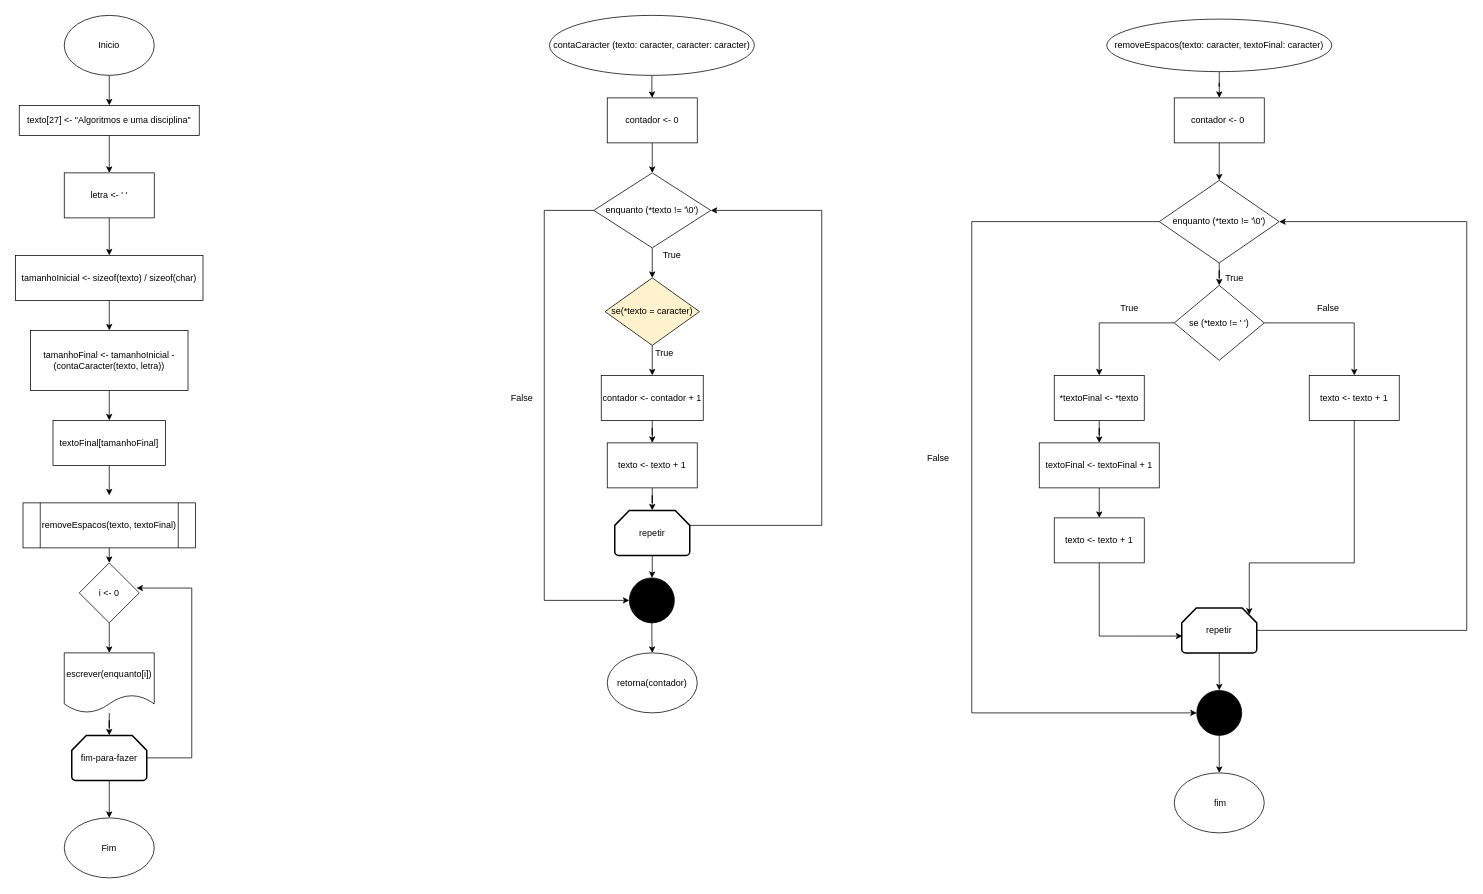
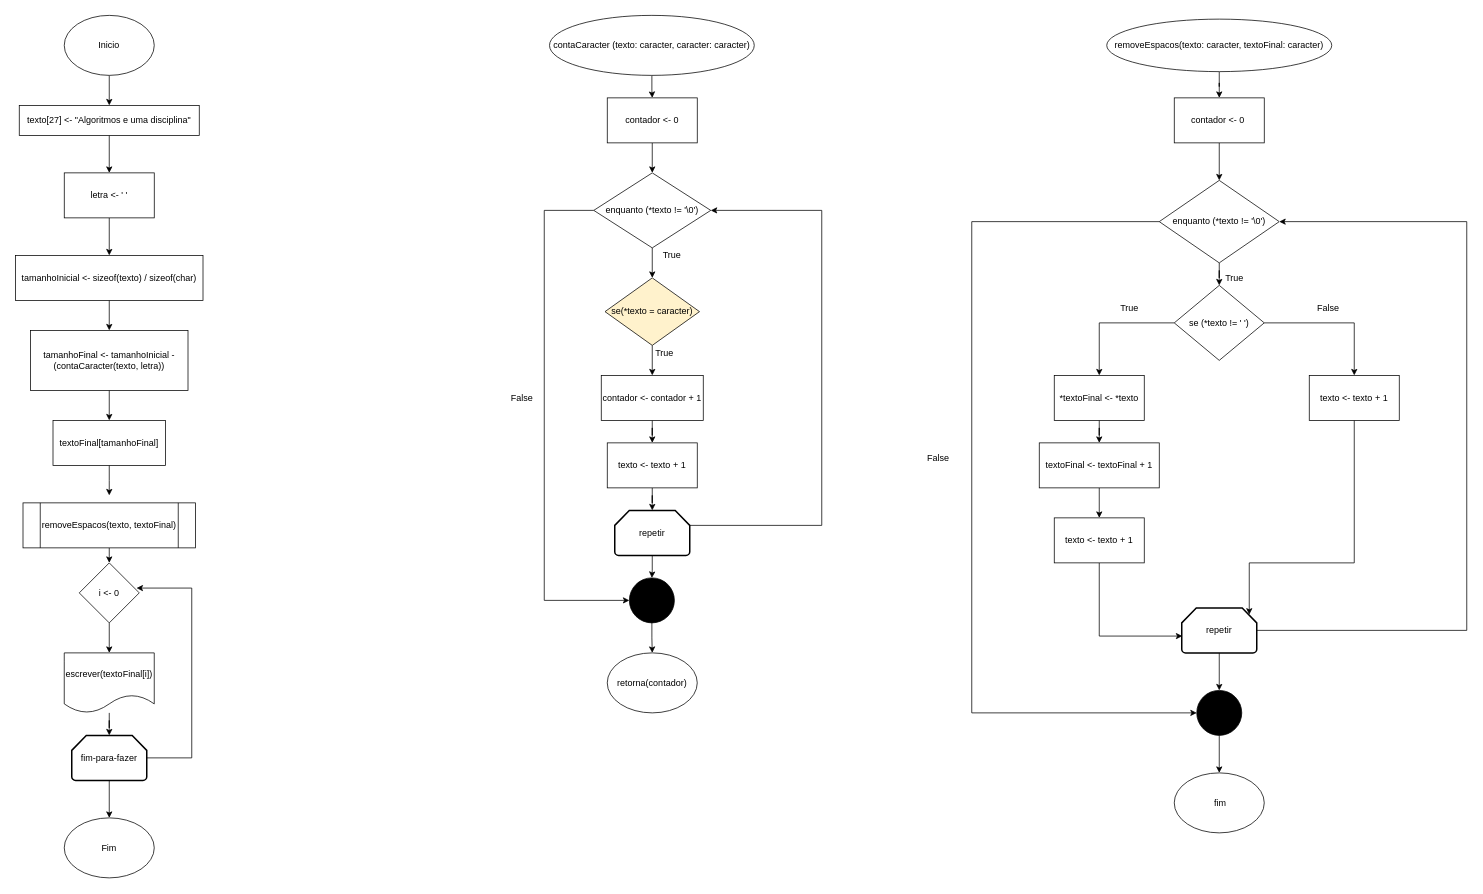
  <mxCell id="0" />
  <mxCell id="1" parent="0" />
  <mxCell id="2" style="edgeStyle=orthogonalEdgeStyle;rounded=0;orthogonalLoop=1;jettySize=auto;html=1;entryX=0.5;entryY=0;entryDx=0;entryDy=0;" edge="1" parent="1" source="3" target="5"><mxGeometry relative="1" as="geometry" /></mxCell>
  <mxCell id="3" value="Inicio" style="ellipse;whiteSpace=wrap;html=1;" vertex="1" parent="1"><mxGeometry x="85" y="20" width="120" height="80" as="geometry" /></mxCell>
  <mxCell id="4" style="edgeStyle=orthogonalEdgeStyle;rounded=0;orthogonalLoop=1;jettySize=auto;html=1;entryX=0.5;entryY=0;entryDx=0;entryDy=0;" edge="1" parent="1" source="5" target="7"><mxGeometry relative="1" as="geometry" /></mxCell>
  <mxCell id="5" value="texto[27] &amp;lt;- &quot;Algoritmos e uma disciplina&quot;" style="rounded=0;whiteSpace=wrap;html=1;" vertex="1" parent="1"><mxGeometry x="25" y="140" width="240" height="40" as="geometry" /></mxCell>
  <mxCell id="6" style="edgeStyle=orthogonalEdgeStyle;rounded=0;orthogonalLoop=1;jettySize=auto;html=1;entryX=0.5;entryY=0;entryDx=0;entryDy=0;" edge="1" parent="1" source="7" target="9"><mxGeometry relative="1" as="geometry" /></mxCell>
  <mxCell id="7" value="letra &amp;lt;- ' '" style="rounded=0;whiteSpace=wrap;html=1;" vertex="1" parent="1"><mxGeometry x="85" y="230" width="120" height="60" as="geometry" /></mxCell>
  <mxCell id="8" style="edgeStyle=orthogonalEdgeStyle;rounded=0;orthogonalLoop=1;jettySize=auto;html=1;entryX=0.5;entryY=0;entryDx=0;entryDy=0;" edge="1" parent="1" source="9" target="11"><mxGeometry relative="1" as="geometry" /></mxCell>
  <mxCell id="9" value="tamanhoInicial &amp;lt;- sizeof(texto) / sizeof(char)" style="rounded=0;whiteSpace=wrap;html=1;" vertex="1" parent="1"><mxGeometry x="20" y="340" width="250" height="60" as="geometry" /></mxCell>
  <mxCell id="10" style="edgeStyle=orthogonalEdgeStyle;rounded=0;orthogonalLoop=1;jettySize=auto;html=1;entryX=0.5;entryY=0;entryDx=0;entryDy=0;" edge="1" parent="1" source="11" target="13"><mxGeometry relative="1" as="geometry" /></mxCell>
  <mxCell id="11" value="tamanhoFinal &amp;lt;- tamanhoInicial - (contaCaracter(texto, letra))" style="rounded=0;whiteSpace=wrap;html=1;" vertex="1" parent="1"><mxGeometry x="40" y="440" width="210" height="80" as="geometry" /></mxCell>
  <mxCell id="12" style="edgeStyle=orthogonalEdgeStyle;rounded=0;orthogonalLoop=1;jettySize=auto;html=1;entryX=0.5;entryY=0;entryDx=0;entryDy=0;" edge="1" parent="1" source="13"><mxGeometry relative="1" as="geometry"><mxPoint x="145" y="660" as="targetPoint" /></mxGeometry></mxCell>
  <mxCell id="13" value="textoFinal[tamanhoFinal]" style="rounded=0;whiteSpace=wrap;html=1;" vertex="1" parent="1"><mxGeometry x="70" y="560" width="150" height="60" as="geometry" /></mxCell>
  <mxCell id="14" style="edgeStyle=orthogonalEdgeStyle;rounded=0;orthogonalLoop=1;jettySize=auto;html=1;entryX=0.5;entryY=0;entryDx=0;entryDy=0;" edge="1" parent="1" target="16"><mxGeometry relative="1" as="geometry"><mxPoint x="145" y="730" as="sourcePoint" /></mxGeometry></mxCell>
  <mxCell id="15" style="edgeStyle=orthogonalEdgeStyle;rounded=0;orthogonalLoop=1;jettySize=auto;html=1;entryX=0.5;entryY=0;entryDx=0;entryDy=0;" edge="1" parent="1" source="16" target="18"><mxGeometry relative="1" as="geometry" /></mxCell>
  <mxCell id="16" value="i &amp;lt;- 0" style="rhombus;whiteSpace=wrap;html=1;" vertex="1" parent="1"><mxGeometry x="105" y="750" width="80" height="80" as="geometry" /></mxCell>
  <mxCell id="17" style="edgeStyle=orthogonalEdgeStyle;rounded=0;orthogonalLoop=1;jettySize=auto;html=1;entryX=0.5;entryY=0;entryDx=0;entryDy=0;entryPerimeter=0;" edge="1" parent="1" source="18" target="21"><mxGeometry relative="1" as="geometry" /></mxCell>
- <mxCell id="18" value="escrever(enquanto[i])" style="shape=document;whiteSpace=wrap;html=1;boundedLbl=1;" vertex="1" parent="1"><mxGeometry x="85" y="870" width="120" height="80" as="geometry" /></mxCell>
+ <mxCell id="18" value="escrever(textoFinal[i])" style="shape=document;whiteSpace=wrap;html=1;boundedLbl=1;" vertex="1" parent="1"><mxGeometry x="85" y="870" width="120" height="80" as="geometry" /></mxCell>
  <mxCell id="19" style="edgeStyle=orthogonalEdgeStyle;rounded=0;orthogonalLoop=1;jettySize=auto;html=1;entryX=0.955;entryY=0.42;entryDx=0;entryDy=0;entryPerimeter=0;" edge="1" parent="1" source="21" target="16"><mxGeometry relative="1" as="geometry"><Array as="points"><mxPoint x="255" y="1010" /><mxPoint x="255" y="784" /></Array></mxGeometry></mxCell>
  <mxCell id="20" style="edgeStyle=orthogonalEdgeStyle;rounded=0;orthogonalLoop=1;jettySize=auto;html=1;entryX=0.5;entryY=0;entryDx=0;entryDy=0;" edge="1" parent="1" source="21" target="22"><mxGeometry relative="1" as="geometry" /></mxCell>
  <mxCell id="21" value="fim-para-fazer" style="strokeWidth=2;html=1;shape=mxgraph.flowchart.loop_limit;whiteSpace=wrap;" vertex="1" parent="1"><mxGeometry x="95" y="980" width="100" height="60" as="geometry" /></mxCell>
  <mxCell id="22" value="Fim" style="ellipse;whiteSpace=wrap;html=1;" vertex="1" parent="1"><mxGeometry x="85" y="1090" width="120" height="80" as="geometry" /></mxCell>
  <mxCell id="23" value="&lt;span&gt;removeEspacos(texto, textoFinal)&lt;/span&gt;" style="shape=process;whiteSpace=wrap;html=1;backgroundOutline=1;" vertex="1" parent="1"><mxGeometry x="30" y="670" width="230" height="60" as="geometry" /></mxCell>
  <mxCell id="24" style="edgeStyle=orthogonalEdgeStyle;rounded=0;orthogonalLoop=1;jettySize=auto;html=1;entryX=0.5;entryY=0;entryDx=0;entryDy=0;" edge="1" parent="1" source="25" target="27"><mxGeometry relative="1" as="geometry" /></mxCell>
  <mxCell id="25" value="contaCaracter (texto: caracter, caracter: caracter)" style="ellipse;whiteSpace=wrap;html=1;" vertex="1" parent="1"><mxGeometry x="732" y="20" width="273" height="80" as="geometry" /></mxCell>
  <mxCell id="26" style="edgeStyle=orthogonalEdgeStyle;rounded=0;orthogonalLoop=1;jettySize=auto;html=1;entryX=0.5;entryY=0;entryDx=0;entryDy=0;" edge="1" parent="1" source="27" target="30"><mxGeometry relative="1" as="geometry" /></mxCell>
  <mxCell id="27" value="contador &amp;lt;- 0" style="rounded=0;whiteSpace=wrap;html=1;" vertex="1" parent="1"><mxGeometry x="809" y="130" width="120" height="60" as="geometry" /></mxCell>
  <mxCell id="28" style="edgeStyle=orthogonalEdgeStyle;rounded=0;orthogonalLoop=1;jettySize=auto;html=1;entryX=0;entryY=0.5;entryDx=0;entryDy=0;entryPerimeter=0;" edge="1" parent="1" source="30" target="42"><mxGeometry relative="1" as="geometry"><Array as="points"><mxPoint x="725" y="280" /><mxPoint x="725" y="800" /></Array></mxGeometry></mxCell>
  <mxCell id="29" style="edgeStyle=orthogonalEdgeStyle;rounded=0;orthogonalLoop=1;jettySize=auto;html=1;entryX=0.5;entryY=0;entryDx=0;entryDy=0;" edge="1" parent="1" source="30" target="32"><mxGeometry relative="1" as="geometry" /></mxCell>
  <mxCell id="30" value="enquanto (*texto != '\0')" style="rhombus;whiteSpace=wrap;html=1;" vertex="1" parent="1"><mxGeometry x="791" y="230" width="156" height="100" as="geometry" /></mxCell>
  <mxCell id="31" style="edgeStyle=orthogonalEdgeStyle;rounded=0;orthogonalLoop=1;jettySize=auto;html=1;entryX=0.5;entryY=0;entryDx=0;entryDy=0;" edge="1" parent="1" source="32" target="34"><mxGeometry relative="1" as="geometry" /></mxCell>
  <mxCell id="32" value="se(*texto = caracter)" style="rhombus;whiteSpace=wrap;html=1;fillColor=#fff2cc;" vertex="1" parent="1"><mxGeometry x="806" y="370" width="126" height="90" as="geometry" /></mxCell>
  <mxCell id="33" style="edgeStyle=orthogonalEdgeStyle;rounded=0;orthogonalLoop=1;jettySize=auto;html=1;entryX=0.5;entryY=0;entryDx=0;entryDy=0;" edge="1" parent="1" source="34" target="36"><mxGeometry relative="1" as="geometry" /></mxCell>
  <mxCell id="34" value="contador &amp;lt;- contador + 1" style="rounded=0;whiteSpace=wrap;html=1;" vertex="1" parent="1"><mxGeometry x="801" y="500" width="136" height="60" as="geometry" /></mxCell>
  <mxCell id="35" style="edgeStyle=orthogonalEdgeStyle;rounded=0;orthogonalLoop=1;jettySize=auto;html=1;entryX=0.5;entryY=0;entryDx=0;entryDy=0;entryPerimeter=0;" edge="1" parent="1" source="36" target="40"><mxGeometry relative="1" as="geometry" /></mxCell>
  <mxCell id="36" value="texto &amp;lt;- texto + 1" style="rounded=0;whiteSpace=wrap;html=1;" vertex="1" parent="1"><mxGeometry x="809" y="590" width="120" height="60" as="geometry" /></mxCell>
  <mxCell id="37" value="retorna(contador)" style="ellipse;whiteSpace=wrap;html=1;" vertex="1" parent="1"><mxGeometry x="809" y="870" width="120" height="80" as="geometry" /></mxCell>
  <mxCell id="38" style="edgeStyle=orthogonalEdgeStyle;rounded=0;orthogonalLoop=1;jettySize=auto;html=1;entryX=1;entryY=0.5;entryDx=0;entryDy=0;" edge="1" parent="1" source="40" target="30"><mxGeometry relative="1" as="geometry"><mxPoint x="1095" y="520" as="targetPoint" /><Array as="points"><mxPoint x="1095" y="700" /><mxPoint x="1095" y="280" /></Array></mxGeometry></mxCell>
  <mxCell id="39" style="edgeStyle=orthogonalEdgeStyle;rounded=0;orthogonalLoop=1;jettySize=auto;html=1;entryX=0.5;entryY=0;entryDx=0;entryDy=0;entryPerimeter=0;" edge="1" parent="1" source="40" target="42"><mxGeometry relative="1" as="geometry" /></mxCell>
  <mxCell id="40" value="repetir" style="strokeWidth=2;html=1;shape=mxgraph.flowchart.loop_limit;whiteSpace=wrap;" vertex="1" parent="1"><mxGeometry x="819" y="680" width="100" height="60" as="geometry" /></mxCell>
  <mxCell id="41" style="edgeStyle=orthogonalEdgeStyle;rounded=0;orthogonalLoop=1;jettySize=auto;html=1;entryX=0.5;entryY=0;entryDx=0;entryDy=0;" edge="1" parent="1" source="42" target="37"><mxGeometry relative="1" as="geometry" /></mxCell>
  <mxCell id="42" value="" style="verticalLabelPosition=bottom;verticalAlign=top;html=1;shape=mxgraph.flowchart.on-page_reference;fillColor=#000000;" vertex="1" parent="1"><mxGeometry x="838.5" y="770" width="60" height="60" as="geometry" /></mxCell>
  <mxCell id="43" value="False" style="text;html=1;align=center;verticalAlign=middle;resizable=0;points=[];autosize=1;" vertex="1" parent="1"><mxGeometry x="670" y="520" width="50" height="20" as="geometry" /></mxCell>
  <mxCell id="44" value="True" style="text;html=1;align=center;verticalAlign=middle;resizable=0;points=[];autosize=1;" vertex="1" parent="1"><mxGeometry x="875" y="330" width="40" height="20" as="geometry" /></mxCell>
  <mxCell id="45" value="True" style="text;html=1;align=center;verticalAlign=middle;resizable=0;points=[];autosize=1;" vertex="1" parent="1"><mxGeometry x="865" y="460" width="40" height="20" as="geometry" /></mxCell>
  <mxCell id="46" style="edgeStyle=orthogonalEdgeStyle;rounded=0;orthogonalLoop=1;jettySize=auto;html=1;entryX=0.5;entryY=0;entryDx=0;entryDy=0;" edge="1" parent="1" source="47" target="49"><mxGeometry relative="1" as="geometry" /></mxCell>
  <mxCell id="47" value="removeEspacos(texto: caracter, textoFinal: caracter)" style="ellipse;whiteSpace=wrap;html=1;fillColor=#FFFFFF;" vertex="1" parent="1"><mxGeometry x="1475" y="25" width="300" height="70" as="geometry" /></mxCell>
  <mxCell id="48" style="edgeStyle=orthogonalEdgeStyle;rounded=0;orthogonalLoop=1;jettySize=auto;html=1;entryX=0.5;entryY=0;entryDx=0;entryDy=0;" edge="1" parent="1" source="49" target="52"><mxGeometry relative="1" as="geometry" /></mxCell>
  <mxCell id="49" value="contador &amp;lt;- 0&amp;nbsp;" style="rounded=0;whiteSpace=wrap;html=1;fillColor=#FFFFFF;" vertex="1" parent="1"><mxGeometry x="1565" y="130" width="120" height="60" as="geometry" /></mxCell>
  <mxCell id="50" style="edgeStyle=orthogonalEdgeStyle;rounded=0;orthogonalLoop=1;jettySize=auto;html=1;entryX=0.5;entryY=0;entryDx=0;entryDy=0;" edge="1" parent="1" source="52" target="55"><mxGeometry relative="1" as="geometry" /></mxCell>
  <mxCell id="51" style="edgeStyle=orthogonalEdgeStyle;rounded=0;orthogonalLoop=1;jettySize=auto;html=1;entryX=0;entryY=0.5;entryDx=0;entryDy=0;entryPerimeter=0;" edge="1" parent="1" source="52" target="71"><mxGeometry relative="1" as="geometry"><Array as="points"><mxPoint x="1295" y="295" /><mxPoint x="1295" y="950" /></Array></mxGeometry></mxCell>
  <mxCell id="52" value="enquanto (*texto != '\0')" style="rhombus;whiteSpace=wrap;html=1;fillColor=#FFFFFF;" vertex="1" parent="1"><mxGeometry x="1545" y="240" width="160" height="110" as="geometry" /></mxCell>
  <mxCell id="53" style="edgeStyle=orthogonalEdgeStyle;rounded=0;orthogonalLoop=1;jettySize=auto;html=1;" edge="1" parent="1" source="55" target="58"><mxGeometry relative="1" as="geometry" /></mxCell>
  <mxCell id="54" style="edgeStyle=orthogonalEdgeStyle;rounded=0;orthogonalLoop=1;jettySize=auto;html=1;entryX=0.5;entryY=0;entryDx=0;entryDy=0;" edge="1" parent="1" source="55" target="64"><mxGeometry relative="1" as="geometry" /></mxCell>
  <mxCell id="55" value="se (*texto != ' ')" style="rhombus;whiteSpace=wrap;html=1;fillColor=#FFFFFF;" vertex="1" parent="1"><mxGeometry x="1565" y="380" width="120" height="100" as="geometry" /></mxCell>
  <mxCell id="56" value="True" style="text;html=1;align=center;verticalAlign=middle;resizable=0;points=[];autosize=1;" vertex="1" parent="1"><mxGeometry x="1625" y="360" width="40" height="20" as="geometry" /></mxCell>
  <mxCell id="57" style="edgeStyle=orthogonalEdgeStyle;rounded=0;orthogonalLoop=1;jettySize=auto;html=1;" edge="1" parent="1" source="58" target="60"><mxGeometry relative="1" as="geometry" /></mxCell>
  <mxCell id="58" value="*textoFinal &amp;lt;- *texto" style="rounded=0;whiteSpace=wrap;html=1;fillColor=#FFFFFF;" vertex="1" parent="1"><mxGeometry x="1405" y="500" width="120" height="60" as="geometry" /></mxCell>
  <mxCell id="59" style="edgeStyle=orthogonalEdgeStyle;rounded=0;orthogonalLoop=1;jettySize=auto;html=1;entryX=0.5;entryY=0;entryDx=0;entryDy=0;" edge="1" parent="1" source="60" target="62"><mxGeometry relative="1" as="geometry" /></mxCell>
  <mxCell id="60" value="textoFinal &amp;lt;- textoFinal + 1" style="rounded=0;whiteSpace=wrap;html=1;fillColor=#FFFFFF;" vertex="1" parent="1"><mxGeometry x="1385" y="590" width="160" height="60" as="geometry" /></mxCell>
  <mxCell id="61" style="edgeStyle=orthogonalEdgeStyle;rounded=0;orthogonalLoop=1;jettySize=auto;html=1;entryX=0.008;entryY=0.627;entryDx=0;entryDy=0;entryPerimeter=0;" edge="1" parent="1" source="62" target="69"><mxGeometry relative="1" as="geometry"><Array as="points"><mxPoint x="1465" y="848" /></Array></mxGeometry></mxCell>
  <mxCell id="62" value="texto &amp;lt;- texto + 1" style="rounded=0;whiteSpace=wrap;html=1;fillColor=#FFFFFF;" vertex="1" parent="1"><mxGeometry x="1405" y="690" width="120" height="60" as="geometry" /></mxCell>
  <mxCell id="63" style="edgeStyle=orthogonalEdgeStyle;rounded=0;orthogonalLoop=1;jettySize=auto;html=1;entryX=0.9;entryY=0.15;entryDx=0;entryDy=0;entryPerimeter=0;" edge="1" parent="1" source="64" target="69"><mxGeometry relative="1" as="geometry"><Array as="points"><mxPoint x="1805" y="750" /><mxPoint x="1665" y="750" /></Array></mxGeometry></mxCell>
  <mxCell id="64" value="texto &amp;lt;- texto + 1" style="rounded=0;whiteSpace=wrap;html=1;fillColor=#FFFFFF;" vertex="1" parent="1"><mxGeometry x="1745" y="500" width="120" height="60" as="geometry" /></mxCell>
  <mxCell id="65" value="True" style="text;html=1;align=center;verticalAlign=middle;resizable=0;points=[];autosize=1;" vertex="1" parent="1"><mxGeometry x="1485" y="400" width="40" height="20" as="geometry" /></mxCell>
  <mxCell id="66" value="False" style="text;html=1;align=center;verticalAlign=middle;resizable=0;points=[];autosize=1;" vertex="1" parent="1"><mxGeometry x="1745" y="400" width="50" height="20" as="geometry" /></mxCell>
  <mxCell id="67" style="edgeStyle=orthogonalEdgeStyle;rounded=0;orthogonalLoop=1;jettySize=auto;html=1;entryX=0.5;entryY=0;entryDx=0;entryDy=0;entryPerimeter=0;" edge="1" parent="1" source="69" target="71"><mxGeometry relative="1" as="geometry" /></mxCell>
  <mxCell id="68" style="edgeStyle=orthogonalEdgeStyle;rounded=0;orthogonalLoop=1;jettySize=auto;html=1;entryX=1;entryY=0.5;entryDx=0;entryDy=0;" edge="1" parent="1" source="69" target="52"><mxGeometry relative="1" as="geometry"><Array as="points"><mxPoint x="1955" y="840" /><mxPoint x="1955" y="295" /></Array></mxGeometry></mxCell>
  <mxCell id="69" value="repetir" style="strokeWidth=2;html=1;shape=mxgraph.flowchart.loop_limit;whiteSpace=wrap;fillColor=#FFFFFF;" vertex="1" parent="1"><mxGeometry x="1575" y="810" width="100" height="60" as="geometry" /></mxCell>
  <mxCell id="70" style="edgeStyle=orthogonalEdgeStyle;rounded=0;orthogonalLoop=1;jettySize=auto;html=1;entryX=0.5;entryY=0;entryDx=0;entryDy=0;" edge="1" parent="1" source="71" target="72"><mxGeometry relative="1" as="geometry" /></mxCell>
  <mxCell id="71" value="" style="verticalLabelPosition=bottom;verticalAlign=top;html=1;shape=mxgraph.flowchart.on-page_reference;fillColor=#000000;" vertex="1" parent="1"><mxGeometry x="1595" y="920" width="60" height="60" as="geometry" /></mxCell>
  <mxCell id="72" value="&amp;nbsp;fim" style="ellipse;whiteSpace=wrap;html=1;fillColor=#FFFFFF;" vertex="1" parent="1"><mxGeometry x="1565" y="1030" width="120" height="80" as="geometry" /></mxCell>
  <mxCell id="73" value="False" style="text;html=1;align=center;verticalAlign=middle;resizable=0;points=[];autosize=1;" vertex="1" parent="1"><mxGeometry x="1225" y="600" width="50" height="20" as="geometry" /></mxCell>
